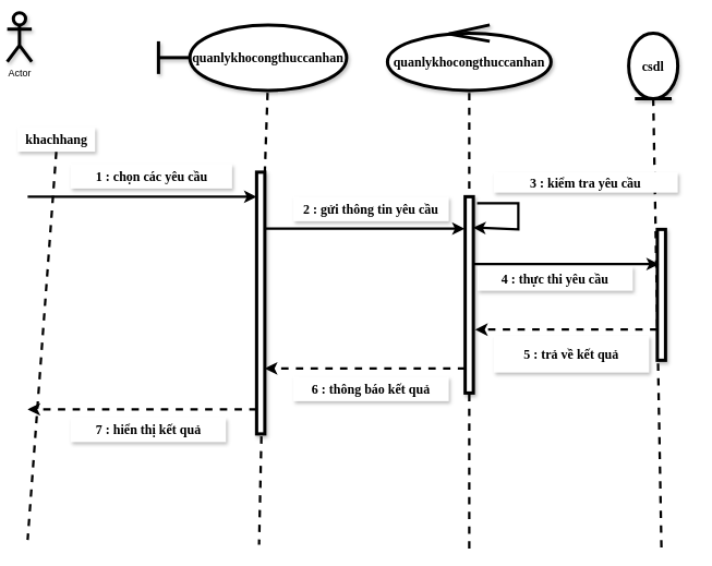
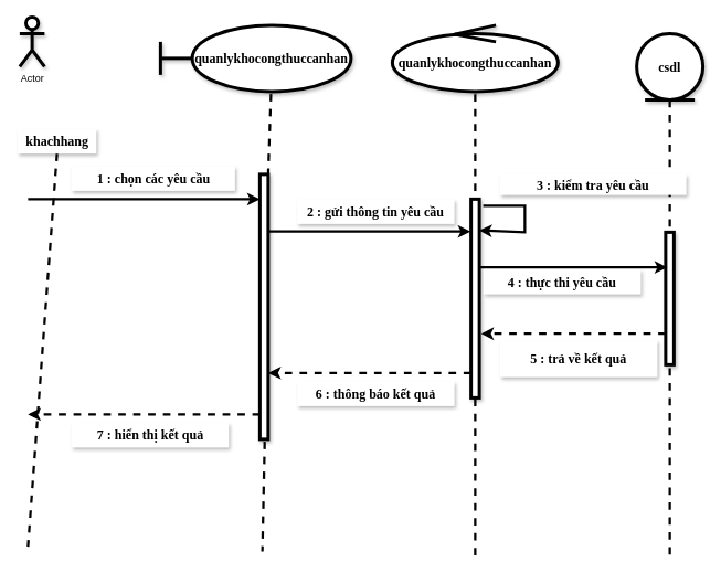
  <mxCell id="0" />
  <mxCell id="1" parent="0" />
  <mxCell id="2" style="edgeStyle=none;rounded=0;orthogonalLoop=1;jettySize=auto;html=1;exitX=0.5;exitY=1;exitDx=0;exitDy=0;dashed=1;fontFamily=Times New Roman;fontSize=16;endArrow=none;endFill=0;strokeWidth=3;" parent="1" source="13" edge="1"><mxGeometry relative="1" as="geometry"><mxPoint x="808" y="670" as="targetPoint" /></mxGeometry></mxCell>
- <mxCell id="3" value="Actor" style="shape=umlActor;verticalLabelPosition=bottom;verticalAlign=top;html=1;strokeWidth=4;shadow=1;" parent="1" vertex="1"><mxGeometry x="8" y="15" width="30" height="60" as="geometry" /></mxCell>
+ <mxCell id="3" value="Actor" style="shape=umlActor;verticalLabelPosition=bottom;verticalAlign=top;html=1;strokeWidth=4;shadow=1;" parent="1" vertex="1"><mxGeometry x="23" y="20" width="30" height="60" as="geometry" /></mxCell>
  <mxCell id="4" style="rounded=0;orthogonalLoop=1;jettySize=auto;html=1;exitX=0.5;exitY=1;exitDx=0;exitDy=0;fontFamily=Times New Roman;fontSize=16;dashed=1;endArrow=none;endFill=0;strokeWidth=3;" parent="1" source="5" edge="1"><mxGeometry relative="1" as="geometry"><mxPoint x="33" y="659.6" as="targetPoint" /></mxGeometry></mxCell>
  <mxCell id="5" value="khachhang" style="text;html=1;strokeColor=none;fillColor=default;align=center;verticalAlign=middle;whiteSpace=wrap;rounded=0;shadow=1;fontSize=16;fontFamily=Times New Roman;fontStyle=1" parent="1" vertex="1"><mxGeometry x="20.5" y="155" width="95" height="30" as="geometry" /></mxCell>
  <mxCell id="6" style="edgeStyle=none;rounded=0;orthogonalLoop=1;jettySize=auto;html=1;entryX=1.22;entryY=0.677;entryDx=0;entryDy=0;entryPerimeter=0;dashed=1;fontFamily=Times New Roman;fontSize=16;endArrow=classic;endFill=1;strokeWidth=3;" parent="1" source="8" target="21" edge="1"><mxGeometry relative="1" as="geometry" /></mxCell>
  <mxCell id="7" style="edgeStyle=none;rounded=0;orthogonalLoop=1;jettySize=auto;html=1;fontFamily=Times New Roman;fontSize=16;startArrow=none;startFill=0;endArrow=classic;endFill=1;strokeWidth=3;entryX=0.98;entryY=0.157;entryDx=0;entryDy=0;entryPerimeter=0;exitX=1.46;exitY=0.033;exitDx=0;exitDy=0;exitPerimeter=0;" parent="1" source="21" target="21" edge="1"><mxGeometry relative="1" as="geometry"><mxPoint x="903" y="320" as="targetPoint" /><Array as="points"><mxPoint x="633" y="248" /><mxPoint x="633" y="280" /></Array></mxGeometry></mxCell>
  <mxCell id="8" value="" style="html=1;points=[];perimeter=orthogonalPerimeter;shadow=1;fontFamily=Times New Roman;fontSize=16;strokeWidth=4;fillColor=default;" parent="1" vertex="1"><mxGeometry x="803" y="280" width="10" height="160" as="geometry" /></mxCell>
  <mxCell id="9" style="edgeStyle=none;rounded=0;orthogonalLoop=1;jettySize=auto;html=1;exitX=0.58;exitY=1;exitDx=0;exitDy=3;exitPerimeter=0;dashed=1;fontFamily=Times New Roman;fontSize=16;endArrow=none;endFill=0;startArrow=none;strokeWidth=3;" parent="1" source="17" edge="1"><mxGeometry relative="1" as="geometry"><mxPoint x="316" y="665.6" as="targetPoint" /></mxGeometry></mxCell>
  <mxCell id="10" value="quanlykhocongthuccanhan" style="shape=umlBoundary;whiteSpace=wrap;html=1;shadow=1;fontFamily=Times New Roman;fontSize=16;strokeWidth=4;fillColor=default;fontStyle=1;points=[[0.58,1,0,0,3]];" parent="1" vertex="1"><mxGeometry x="193" y="30" width="230" height="80" as="geometry" /></mxCell>
  <mxCell id="11" style="edgeStyle=none;rounded=0;orthogonalLoop=1;jettySize=auto;html=1;exitX=0.5;exitY=1;exitDx=0;exitDy=3;exitPerimeter=0;dashed=1;fontFamily=Times New Roman;fontSize=16;endArrow=none;endFill=0;startArrow=none;strokeWidth=3;" parent="1" source="21" edge="1"><mxGeometry relative="1" as="geometry"><mxPoint x="573" y="670" as="targetPoint" /><Array as="points"><mxPoint x="573" y="410" /></Array></mxGeometry></mxCell>
  <mxCell id="12" value="quanlykhocongthuccanhan" style="ellipse;shape=umlControl;whiteSpace=wrap;html=1;shadow=1;fontFamily=Times New Roman;fontSize=16;strokeWidth=4;fillColor=default;fontStyle=1;points=[[0.5,1,0,0,3]];" parent="1" vertex="1"><mxGeometry x="473" y="30" width="200" height="80" as="geometry" /></mxCell>
- <mxCell id="13" value="csdl" style="ellipse;shape=umlEntity;whiteSpace=wrap;html=1;shadow=1;fontFamily=Times New Roman;fontSize=16;strokeWidth=4;fillColor=default;fontStyle=1" parent="1" vertex="1"><mxGeometry x="768" y="40" width="60" height="80" as="geometry" /></mxCell>
+ <mxCell id="13" value="csdl" style="ellipse;shape=umlEntity;whiteSpace=wrap;html=1;shadow=1;fontFamily=Times New Roman;fontSize=16;strokeWidth=4;fillColor=default;fontStyle=1" parent="1" vertex="1"><mxGeometry x="768" y="40" width="80" height="80" as="geometry" /></mxCell>
  <mxCell id="14" style="edgeStyle=none;rounded=0;orthogonalLoop=1;jettySize=auto;html=1;dashed=1;fontFamily=Times New Roman;fontSize=16;endArrow=classic;endFill=1;strokeWidth=3;" parent="1" source="17" edge="1"><mxGeometry relative="1" as="geometry"><mxPoint x="33" y="500" as="targetPoint" /></mxGeometry></mxCell>
  <mxCell id="15" style="edgeStyle=none;rounded=0;orthogonalLoop=1;jettySize=auto;html=1;entryX=-0.06;entryY=0.163;entryDx=0;entryDy=0;entryPerimeter=0;fontFamily=Times New Roman;fontSize=16;endArrow=classic;endFill=1;strokeWidth=3;" parent="1" source="17" target="21" edge="1"><mxGeometry relative="1" as="geometry" /></mxCell>
  <mxCell id="16" style="edgeStyle=none;rounded=0;orthogonalLoop=1;jettySize=auto;html=1;fontFamily=Times New Roman;fontSize=16;endArrow=none;endFill=0;strokeWidth=3;startArrow=classic;startFill=1;" parent="1" source="17" edge="1"><mxGeometry relative="1" as="geometry"><mxPoint x="33" y="240" as="targetPoint" /></mxGeometry></mxCell>
  <mxCell id="17" value="" style="html=1;points=[];perimeter=orthogonalPerimeter;shadow=1;fontFamily=Times New Roman;fontSize=16;strokeWidth=4;fillColor=default;" parent="1" vertex="1"><mxGeometry x="313" y="210" width="10" height="320" as="geometry" /></mxCell>
  <mxCell id="18" value="" style="edgeStyle=none;rounded=0;orthogonalLoop=1;jettySize=auto;html=1;exitX=0.58;exitY=1;exitDx=0;exitDy=3;exitPerimeter=0;dashed=1;fontFamily=Times New Roman;fontSize=16;endArrow=none;endFill=0;strokeWidth=3;" parent="1" source="10" target="17" edge="1"><mxGeometry relative="1" as="geometry"><mxPoint x="316" y="665.6" as="targetPoint" /><mxPoint x="316" y="113" as="sourcePoint" /></mxGeometry></mxCell>
  <mxCell id="19" style="edgeStyle=none;rounded=0;orthogonalLoop=1;jettySize=auto;html=1;entryX=1;entryY=0.75;entryDx=0;entryDy=0;entryPerimeter=0;dashed=1;fontFamily=Times New Roman;fontSize=16;endArrow=classic;endFill=1;strokeWidth=3;" parent="1" source="21" target="17" edge="1"><mxGeometry relative="1" as="geometry" /></mxCell>
  <mxCell id="20" style="edgeStyle=none;rounded=0;orthogonalLoop=1;jettySize=auto;html=1;entryX=0.2;entryY=0.265;entryDx=0;entryDy=0;entryPerimeter=0;fontFamily=Times New Roman;fontSize=16;endArrow=classic;endFill=1;strokeWidth=3;" parent="1" source="21" target="8" edge="1"><mxGeometry relative="1" as="geometry" /></mxCell>
  <mxCell id="21" value="" style="html=1;points=[];perimeter=orthogonalPerimeter;shadow=1;fontFamily=Times New Roman;fontSize=16;strokeWidth=4;fillColor=default;" parent="1" vertex="1"><mxGeometry x="568" y="240" width="10" height="240" as="geometry" /></mxCell>
  <mxCell id="22" value="" style="edgeStyle=none;rounded=0;orthogonalLoop=1;jettySize=auto;html=1;exitX=0.5;exitY=1;exitDx=0;exitDy=3;exitPerimeter=0;dashed=1;fontFamily=Times New Roman;fontSize=16;endArrow=none;endFill=0;strokeWidth=3;" parent="1" source="12" target="21" edge="1"><mxGeometry relative="1" as="geometry"><mxPoint x="573" y="670" as="targetPoint" /><mxPoint x="573" y="113" as="sourcePoint" /><Array as="points" /></mxGeometry></mxCell>
  <mxCell id="23" value="1 : chọn các yêu cầu" style="text;html=1;strokeColor=none;fillColor=default;align=center;verticalAlign=middle;whiteSpace=wrap;rounded=0;shadow=1;fontSize=16;fontFamily=Times New Roman;fontStyle=1" parent="1" vertex="1"><mxGeometry x="85.5" y="200" width="197.5" height="30" as="geometry" /></mxCell>
  <mxCell id="24" value="2 : gửi thông tin yêu cầu" style="text;html=1;strokeColor=none;fillColor=default;align=center;verticalAlign=middle;whiteSpace=wrap;rounded=0;shadow=1;fontSize=16;fontFamily=Times New Roman;fontStyle=1" parent="1" vertex="1"><mxGeometry x="358" y="240" width="190" height="30" as="geometry" /></mxCell>
  <mxCell id="25" value="4 : thực thi yêu cầu" style="text;html=1;strokeColor=none;fillColor=default;align=center;verticalAlign=middle;whiteSpace=wrap;rounded=0;shadow=1;fontSize=16;fontFamily=Times New Roman;fontStyle=1" parent="1" vertex="1"><mxGeometry x="583" y="325" width="190" height="30" as="geometry" /></mxCell>
  <mxCell id="26" value="5 : trả về kết quả" style="text;html=1;strokeColor=none;fillColor=default;align=center;verticalAlign=middle;whiteSpace=wrap;rounded=0;shadow=1;fontSize=16;fontFamily=Times New Roman;fontStyle=1" parent="1" vertex="1"><mxGeometry x="603" y="410" width="190" height="45" as="geometry" /></mxCell>
  <mxCell id="27" value="6 : thông báo kết quả" style="text;html=1;strokeColor=none;fillColor=default;align=center;verticalAlign=middle;whiteSpace=wrap;rounded=0;shadow=1;fontSize=16;fontFamily=Times New Roman;fontStyle=1" parent="1" vertex="1"><mxGeometry x="358" y="460" width="190" height="30" as="geometry" /></mxCell>
  <mxCell id="28" value="7 : hiển thị kết quả" style="text;html=1;strokeColor=none;fillColor=default;align=center;verticalAlign=middle;whiteSpace=wrap;rounded=0;shadow=1;fontSize=16;fontFamily=Times New Roman;fontStyle=1" parent="1" vertex="1"><mxGeometry x="85.5" y="510" width="190" height="30" as="geometry" /></mxCell>
  <mxCell id="29" value="3 : kiểm tra yêu cầu" style="text;html=1;strokeColor=none;fillColor=default;align=center;verticalAlign=middle;whiteSpace=wrap;rounded=0;shadow=1;fontSize=16;fontFamily=Times New Roman;fontStyle=1" parent="1" vertex="1"><mxGeometry x="603" y="210" width="225" height="25" as="geometry" /></mxCell>
